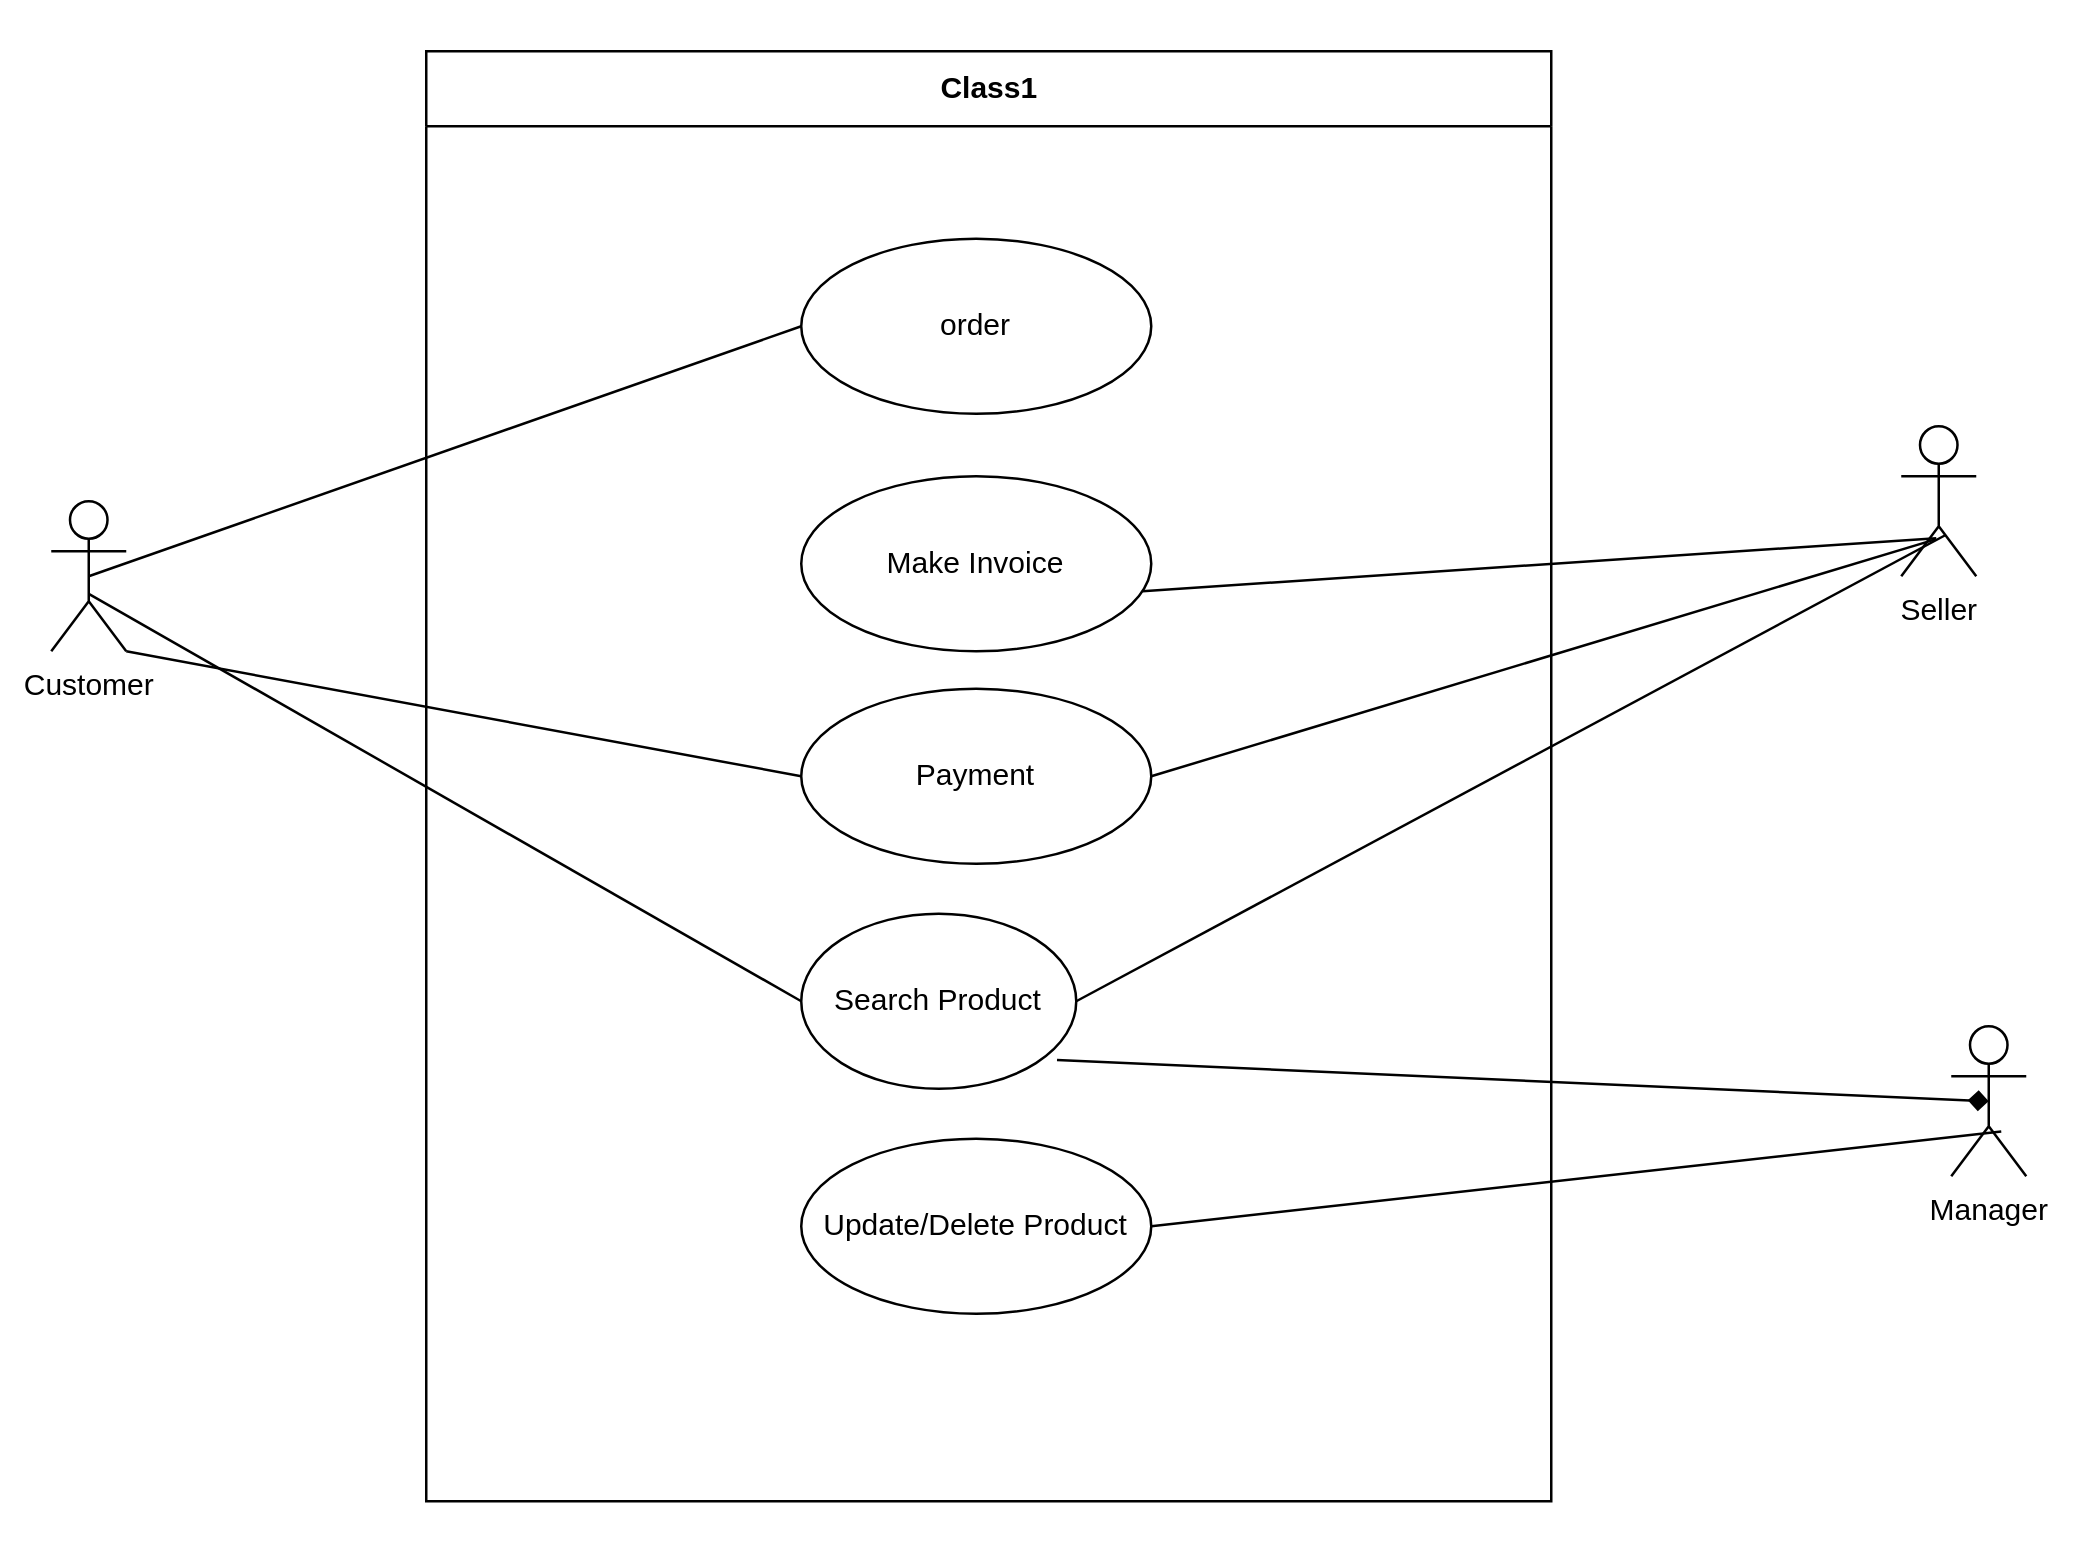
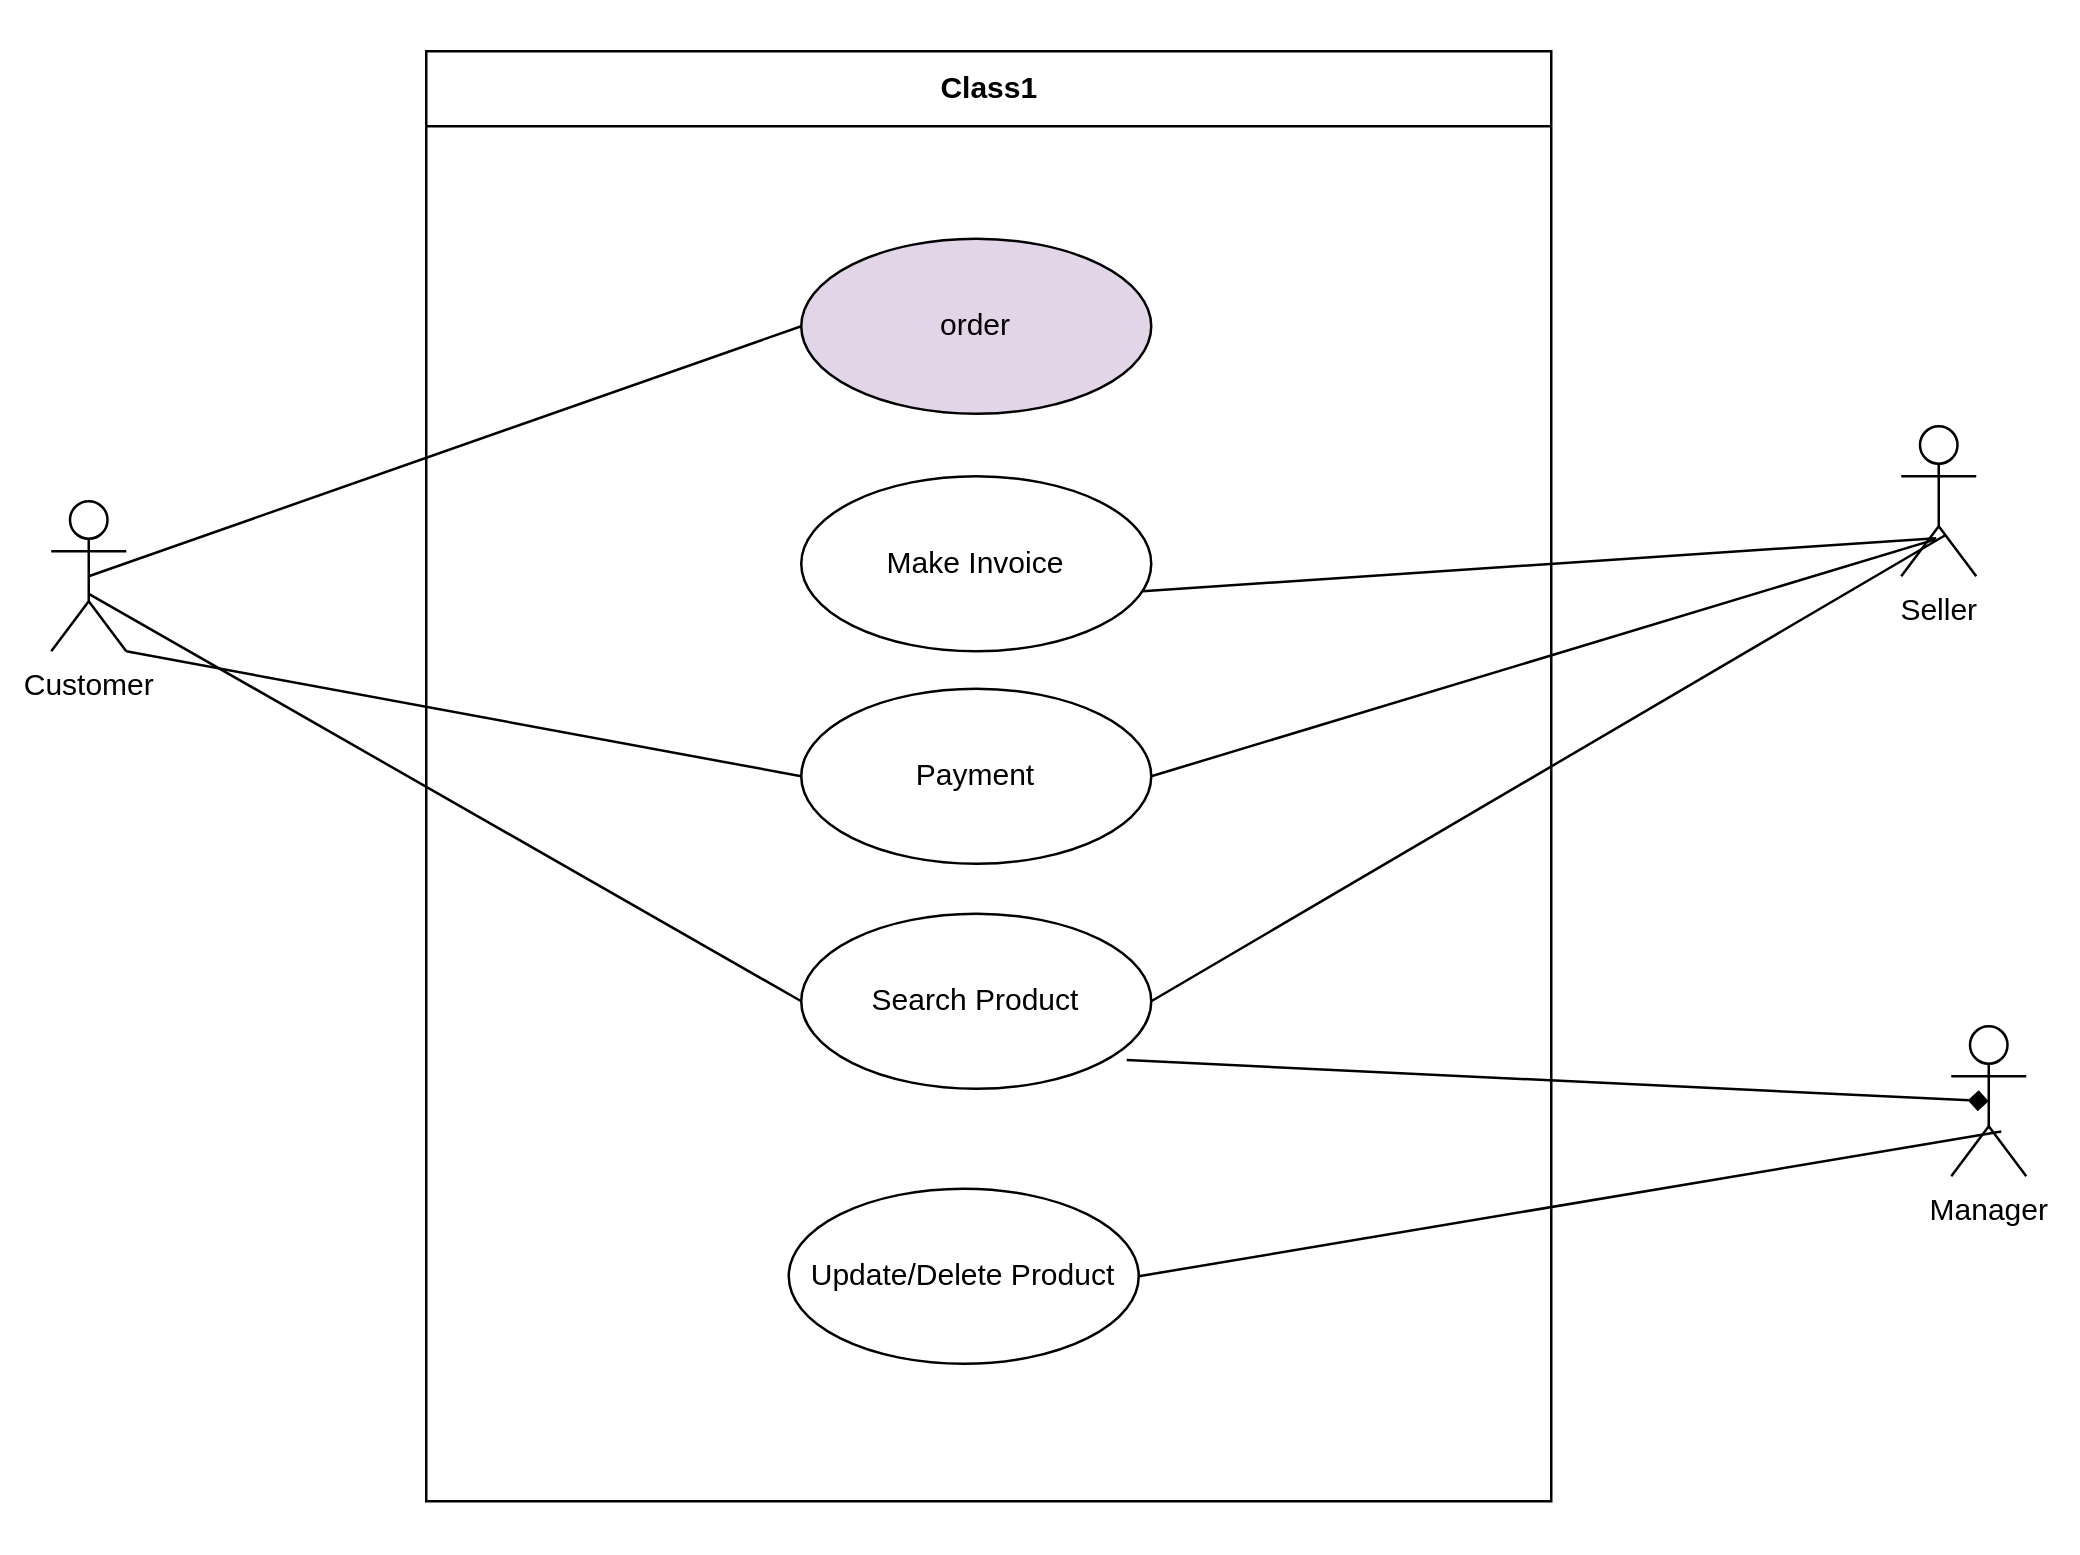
  <mxCell id="0" />
  <mxCell id="1" parent="0" />
  <mxCell id="2" value="&lt;div&gt;Customer&lt;/div&gt;&lt;div&gt;&lt;br&gt;&lt;/div&gt;" style="shape=umlActor;html=1;verticalLabelPosition=bottom;verticalAlign=top;align=center;" vertex="1" parent="1"><mxGeometry x="20" y="200" width="30" height="60" as="geometry" /></mxCell>
  <mxCell id="3" value="" style="edgeStyle=none;html=1;endArrow=none;verticalAlign=bottom;rounded=0;exitX=0.5;exitY=0.5;exitDx=0;exitDy=0;exitPerimeter=0;entryX=0;entryY=0.5;entryDx=0;entryDy=0;" edge="1" parent="1" source="2" target="18"><mxGeometry width="160" relative="1" as="geometry"><mxPoint x="180" y="-310" as="sourcePoint" /><mxPoint x="340" y="-310" as="targetPoint" /></mxGeometry></mxCell>
  <mxCell id="4" value="" style="edgeStyle=none;html=1;endArrow=none;verticalAlign=bottom;rounded=0;exitX=0.5;exitY=0.617;exitDx=0;exitDy=0;exitPerimeter=0;entryX=0;entryY=0.5;entryDx=0;entryDy=0;" edge="1" parent="1" source="2" target="15"><mxGeometry width="160" relative="1" as="geometry"><mxPoint x="30" y="-230" as="sourcePoint" /><mxPoint x="117.706" y="-298.266" as="targetPoint" /></mxGeometry></mxCell>
  <mxCell id="5" value="&lt;div&gt;Seller&lt;/div&gt;&lt;div&gt;&lt;br&gt;&lt;/div&gt;" style="shape=umlActor;html=1;verticalLabelPosition=bottom;verticalAlign=top;align=center;" vertex="1" parent="1"><mxGeometry x="760" y="170" width="30" height="60" as="geometry" /></mxCell>
  <mxCell id="6" value="" style="edgeStyle=none;html=1;endArrow=none;verticalAlign=bottom;rounded=0;exitX=1;exitY=1;exitDx=0;exitDy=0;exitPerimeter=0;entryX=0;entryY=0.5;entryDx=0;entryDy=0;" edge="1" parent="1" source="2" target="16"><mxGeometry width="160" relative="1" as="geometry"><mxPoint x="-10" y="-200" as="sourcePoint" /><mxPoint x="150" y="-200" as="targetPoint" /></mxGeometry></mxCell>
  <mxCell id="7" value="" style="edgeStyle=none;html=1;endArrow=none;verticalAlign=bottom;rounded=0;exitX=0.975;exitY=0.657;exitDx=0;exitDy=0;exitPerimeter=0;entryX=0.467;entryY=0.746;entryDx=0;entryDy=0;entryPerimeter=0;" edge="1" parent="1" source="17" target="5"><mxGeometry width="160" relative="1" as="geometry"><mxPoint x="550" y="-290" as="sourcePoint" /><mxPoint x="710" y="-290" as="targetPoint" /></mxGeometry></mxCell>
  <mxCell id="8" value="" style="edgeStyle=none;html=1;endArrow=none;verticalAlign=bottom;rounded=0;exitX=1;exitY=0.5;exitDx=0;exitDy=0;entryX=0.592;entryY=0.725;entryDx=0;entryDy=0;entryPerimeter=0;" edge="1" parent="1" source="15" target="5"><mxGeometry width="160" relative="1" as="geometry"><mxPoint x="570" y="-170" as="sourcePoint" /><mxPoint x="730" y="-170" as="targetPoint" /></mxGeometry></mxCell>
  <mxCell id="9" value="&lt;div&gt;Manager&lt;/div&gt;" style="shape=umlActor;html=1;verticalLabelPosition=bottom;verticalAlign=top;align=center;" vertex="1" parent="1"><mxGeometry x="780" y="410" width="30" height="60" as="geometry" /></mxCell>
  <mxCell id="10" value="" style="edgeStyle=none;html=1;endArrow=none;verticalAlign=bottom;rounded=0;exitX=1;exitY=0.5;exitDx=0;exitDy=0;entryX=0.667;entryY=0.702;entryDx=0;entryDy=0;entryPerimeter=0;" edge="1" parent="1" source="14" target="9"><mxGeometry width="160" relative="1" as="geometry"><mxPoint x="580" y="-50" as="sourcePoint" /><mxPoint x="740" y="-50" as="targetPoint" /></mxGeometry></mxCell>
  <mxCell id="11" value="" style="edgeStyle=none;html=1;endArrow=diamond;verticalAlign=bottom;rounded=0;exitX=0.93;exitY=0.836;exitDx=0;exitDy=0;entryX=0.5;entryY=0.5;entryDx=0;entryDy=0;entryPerimeter=0;exitPerimeter=0;" edge="1" parent="1" source="15" target="9"><mxGeometry width="160" relative="1" as="geometry"><mxPoint x="540" y="-240" as="sourcePoint" /><mxPoint x="700" y="-240" as="targetPoint" /></mxGeometry></mxCell>
  <mxCell id="12" value="" style="edgeStyle=none;html=1;endArrow=none;verticalAlign=bottom;rounded=0;exitX=1;exitY=0.5;exitDx=0;exitDy=0;entryX=0.456;entryY=0.754;entryDx=0;entryDy=0;entryPerimeter=0;" edge="1" parent="1" source="16" target="5"><mxGeometry width="160" relative="1" as="geometry"><mxPoint x="500" y="-180" as="sourcePoint" /><mxPoint x="660" y="-180" as="targetPoint" /></mxGeometry></mxCell>
  <mxCell id="13" value="Class1" style="swimlane;fontStyle=1;align=center;horizontal=1;startSize=30;collapsible=0;html=1;" vertex="1" parent="1"><mxGeometry x="170" y="20" width="450" height="580" as="geometry" /></mxCell>
- <mxCell id="14" value="&lt;div&gt;Update/Delete Product&lt;/div&gt;" style="ellipse;whiteSpace=wrap;html=1;" vertex="1" parent="13"><mxGeometry x="150" y="435" width="140" height="70" as="geometry" /></mxCell>
- <mxCell id="15" value="&lt;div&gt;Search Product&lt;/div&gt;" style="ellipse;whiteSpace=wrap;html=1;" vertex="1" parent="13"><mxGeometry x="150" y="345" width="110" height="70" as="geometry" /></mxCell>
+ <mxCell id="14" value="&lt;div&gt;Update/Delete Product&lt;/div&gt;" style="ellipse;whiteSpace=wrap;html=1;" vertex="1" parent="13"><mxGeometry x="145" y="455" width="140" height="70" as="geometry" /></mxCell>
+ <mxCell id="15" value="&lt;div&gt;Search Product&lt;/div&gt;" style="ellipse;whiteSpace=wrap;html=1;" vertex="1" parent="13"><mxGeometry x="150" y="345" width="140" height="70" as="geometry" /></mxCell>
  <mxCell id="16" value="&lt;div&gt;Payment&lt;/div&gt;" style="ellipse;whiteSpace=wrap;html=1;" vertex="1" parent="13"><mxGeometry x="150" y="255" width="140" height="70" as="geometry" /></mxCell>
  <mxCell id="17" value="Make Invoice" style="ellipse;whiteSpace=wrap;html=1;" vertex="1" parent="13"><mxGeometry x="150" y="170" width="140" height="70" as="geometry" /></mxCell>
- <mxCell id="18" value="&lt;div&gt;order&lt;/div&gt;" style="ellipse;whiteSpace=wrap;html=1;" vertex="1" parent="13"><mxGeometry x="150" y="75" width="140" height="70" as="geometry" /></mxCell>
+ <mxCell id="18" value="&lt;div&gt;order&lt;/div&gt;" style="ellipse;whiteSpace=wrap;html=1;fillColor=#e1d5e7;" vertex="1" parent="13"><mxGeometry x="150" y="75" width="140" height="70" as="geometry" /></mxCell>
